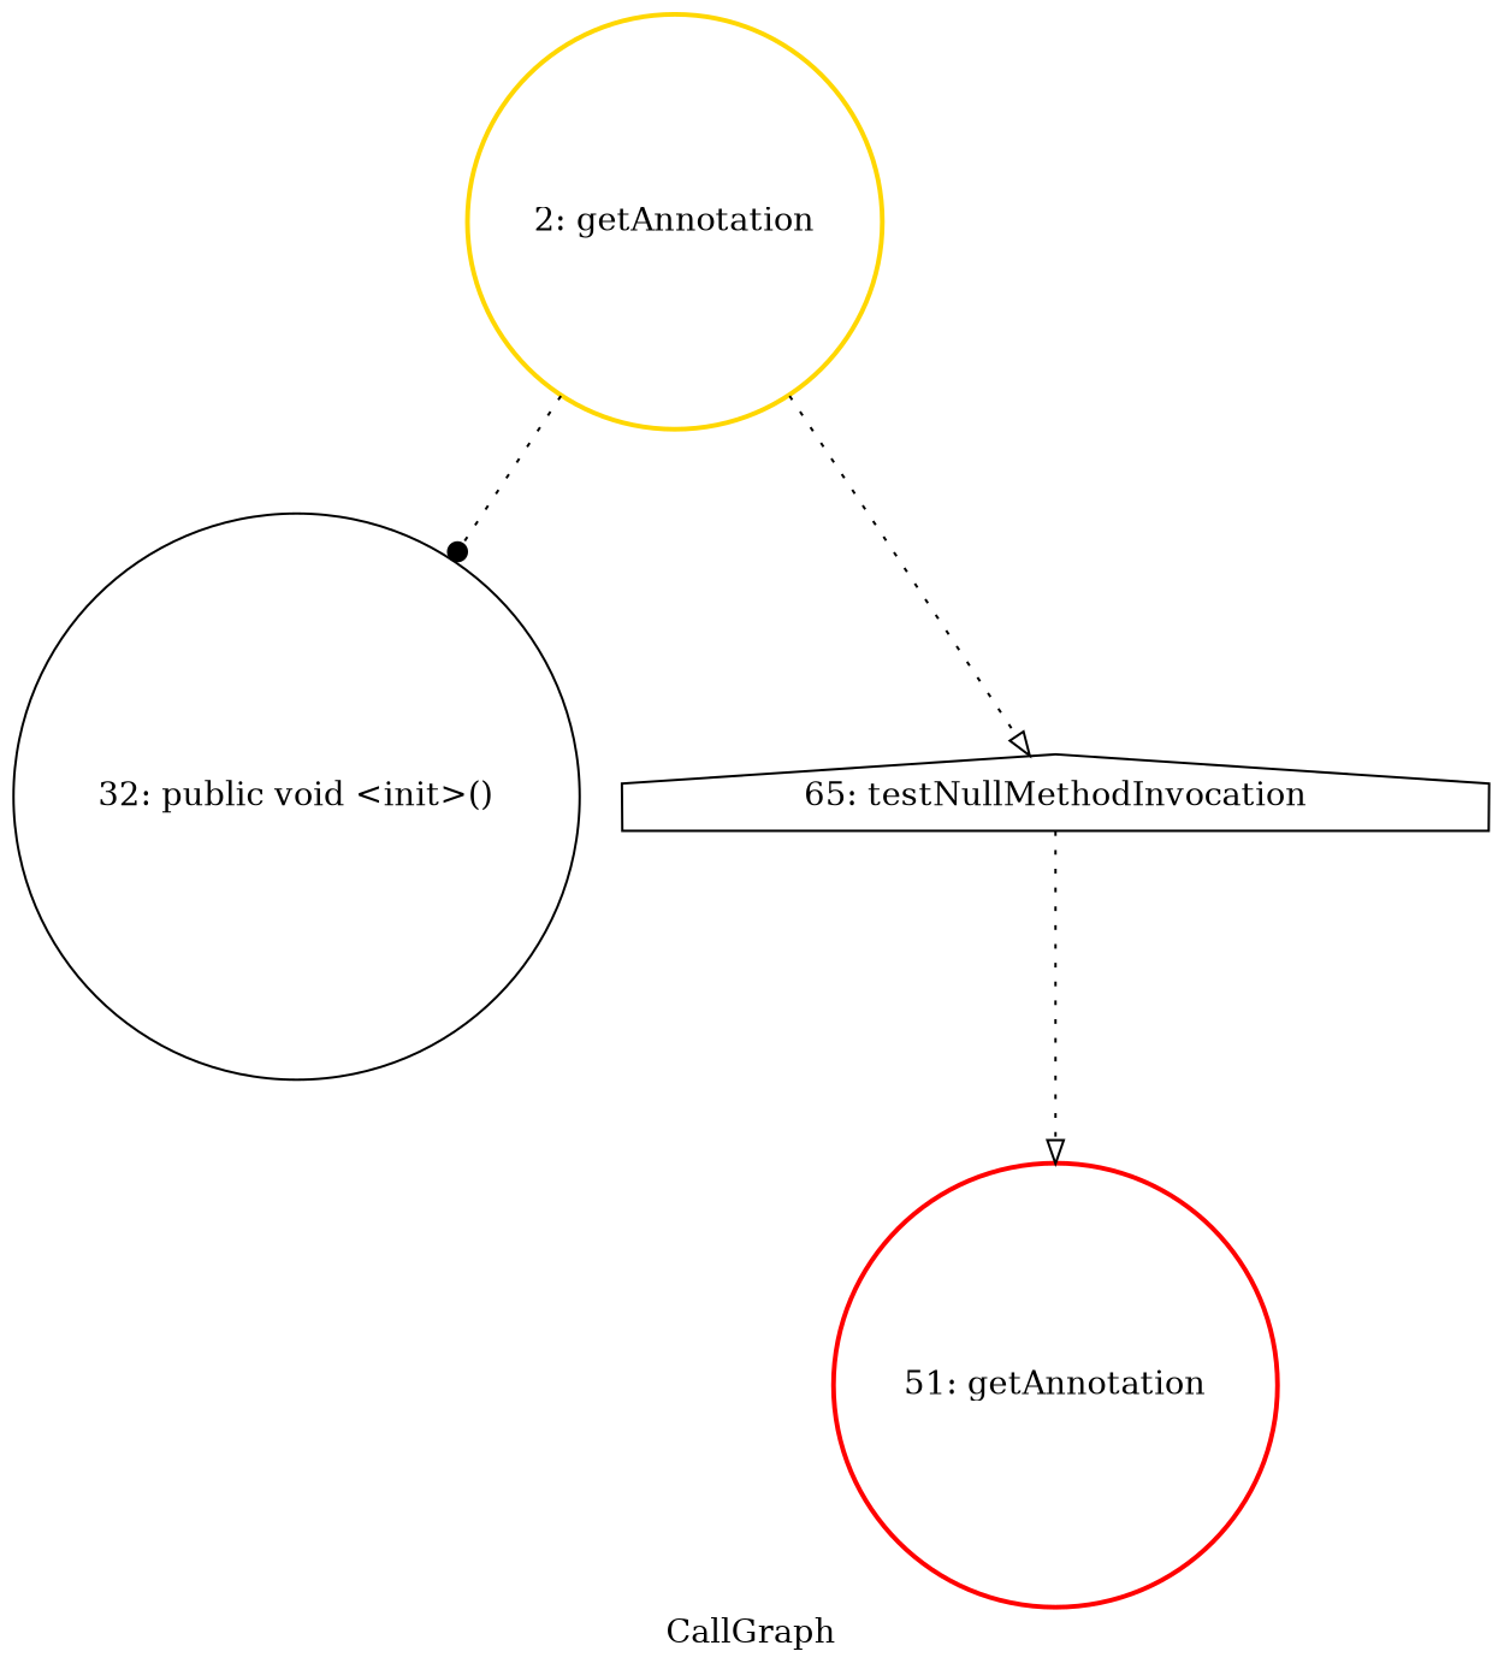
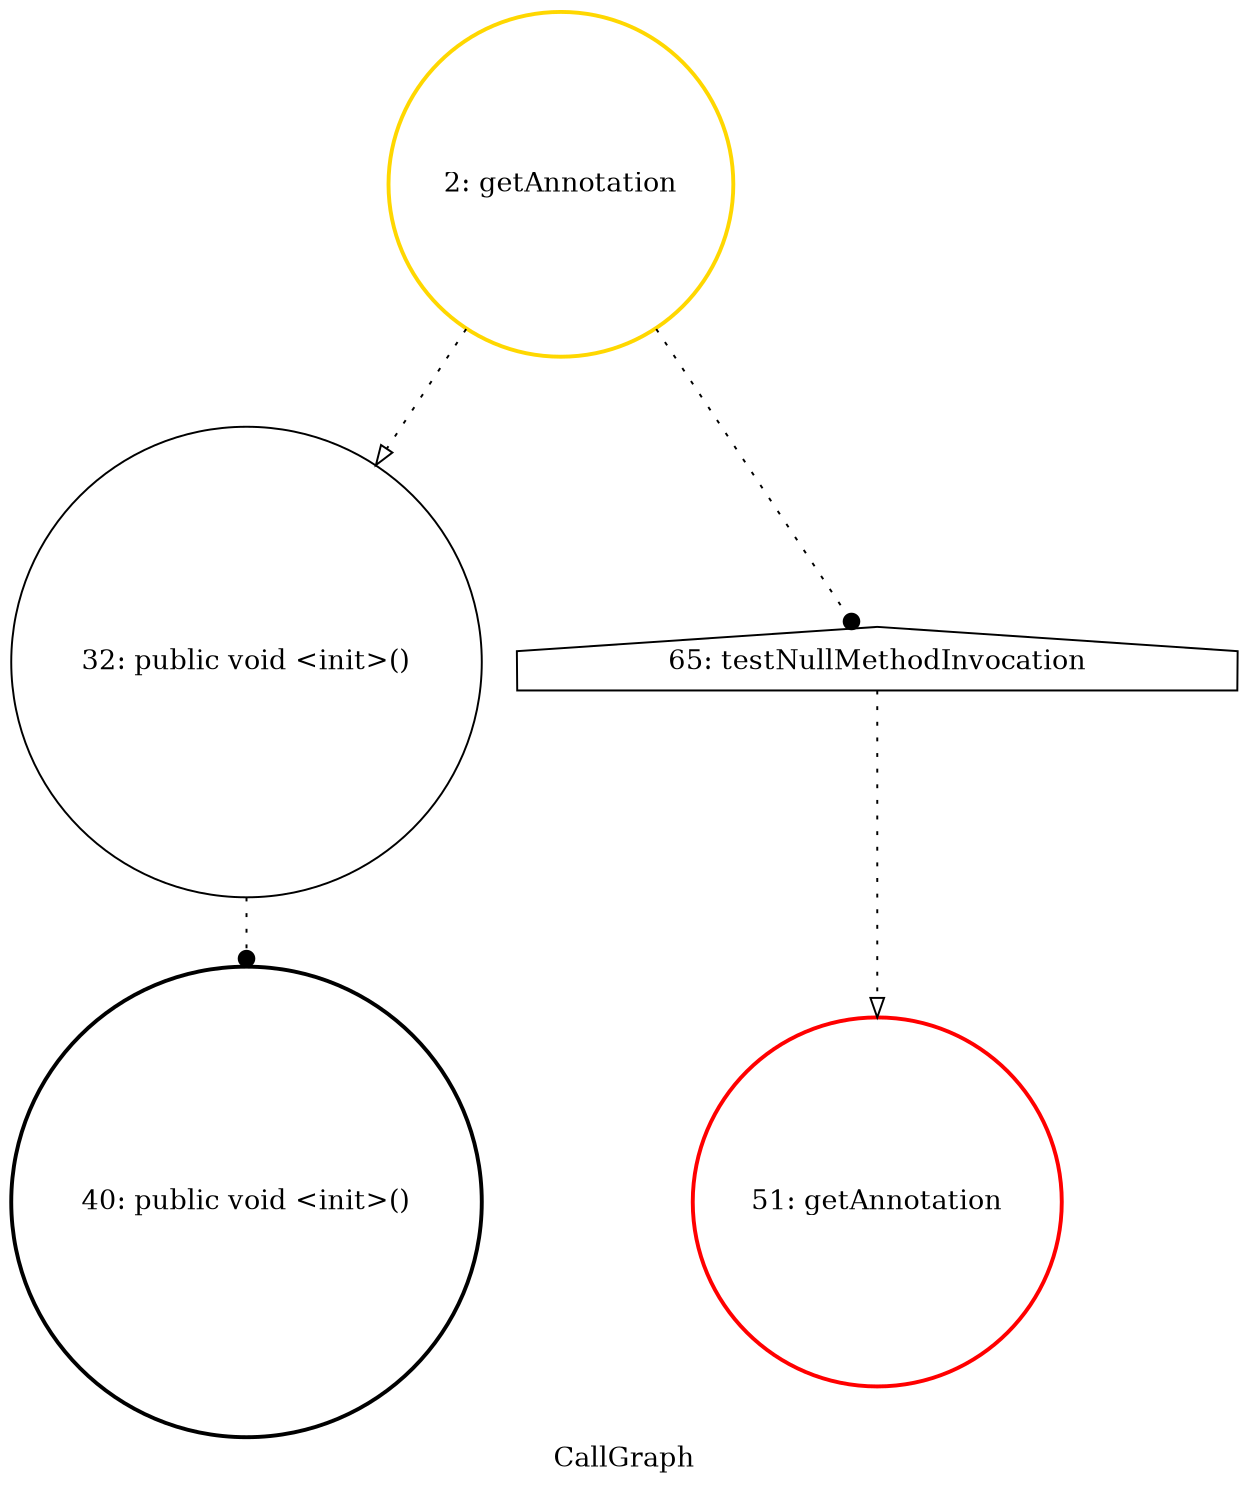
  digraph {
    label=CallGraph
    node [shape=circle style=bold]
    edge [arrowhead=dot style=dotted]
    n1 [color=gold label="2: getAnnotation"]
    "32: public void <init>()" [style=""]
    "65: testNullMethodInvocation" [shape=house style=""]
+   "40: public void <init>()"
    "51: getAnnotation" [color=red]
-   n1 -> "32: public void <init>()"
-   n1 -> "65: testNullMethodInvocation" [arrowhead=onormal]
+   n1 -> "32: public void <init>()" [arrowhead=onormal]
+   n1 -> "65: testNullMethodInvocation"
+   "32: public void <init>()" -> "40: public void <init>()"
    "65: testNullMethodInvocation" -> "51: getAnnotation" [arrowhead=onormal]
  }
